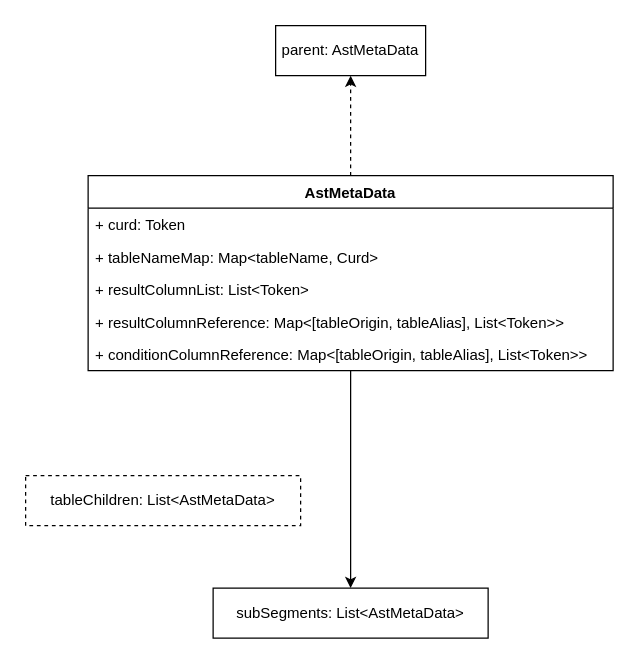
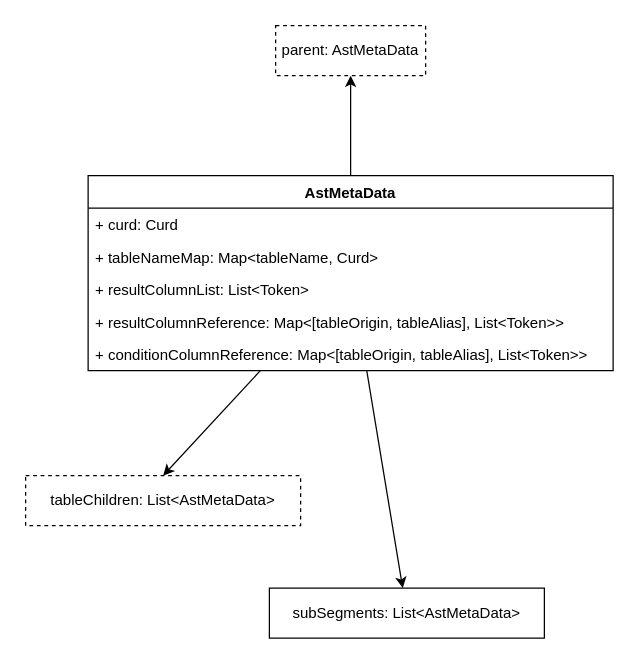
  <mxCell id="0" />
  <mxCell id="1" parent="0" />
- <mxCell id="2" style="edgeStyle=orthogonalEdgeStyle;rounded=0;orthogonalLoop=1;jettySize=auto;html=1;entryX=0.5;entryY=1;entryDx=0;entryDy=0;exitX=0.5;exitY=0;exitDx=0;exitDy=0;dashed=1;" parent="1" source="7" target="3" edge="1"><mxGeometry relative="1" as="geometry"><mxPoint x="280" y="140" as="sourcePoint" /></mxGeometry></mxCell>
- <mxCell id="3" value="&lt;font style=&quot;font-size: 12px&quot;&gt;parent: AstMetaData&lt;/font&gt;" style="rounded=0;whiteSpace=wrap;html=1;" parent="1" vertex="1"><mxGeometry x="220" y="20" width="120" height="40" as="geometry" /></mxCell>
+ <mxCell id="2" style="edgeStyle=orthogonalEdgeStyle;rounded=0;orthogonalLoop=1;jettySize=auto;html=1;entryX=0.5;entryY=1;entryDx=0;entryDy=0;exitX=0.5;exitY=0;exitDx=0;exitDy=0;" parent="1" source="7" target="3" edge="1"><mxGeometry relative="1" as="geometry"><mxPoint x="280" y="140" as="sourcePoint" /></mxGeometry></mxCell>
+ <mxCell id="3" value="&lt;font style=&quot;font-size: 12px&quot;&gt;parent: AstMetaData&lt;/font&gt;" style="rounded=0;whiteSpace=wrap;html=1;dashed=1;" parent="1" vertex="1"><mxGeometry x="220" y="20" width="120" height="40" as="geometry" /></mxCell>
  <mxCell id="4" value="tableChildren:&amp;nbsp;&lt;span&gt;List&amp;lt;AstMetaData&amp;gt;&lt;/span&gt;" style="rounded=0;whiteSpace=wrap;html=1;dashed=1;" parent="1" vertex="1"><mxGeometry x="20" y="380" width="220" height="40" as="geometry" /></mxCell>
+ <mxCell id="5" style="edgeStyle=none;rounded=0;orthogonalLoop=1;jettySize=auto;html=1;entryX=0.5;entryY=0;entryDx=0;entryDy=0;endArrow=classic;endFill=1;" parent="1" source="7" target="4" edge="1"><mxGeometry relative="1" as="geometry" /></mxCell>
  <mxCell id="6" style="edgeStyle=none;rounded=0;orthogonalLoop=1;jettySize=auto;html=1;fontSize=12;endArrow=classic;endFill=1;" parent="1" source="7" target="13" edge="1"><mxGeometry relative="1" as="geometry" /></mxCell>
  <mxCell id="7" value="AstMetaData" style="swimlane;fontStyle=1;align=center;verticalAlign=top;childLayout=stackLayout;horizontal=1;startSize=26;horizontalStack=0;resizeParent=1;resizeParentMax=0;resizeLast=0;collapsible=1;marginBottom=0;" parent="1" vertex="1"><mxGeometry x="70" y="140" width="420" height="156" as="geometry" /></mxCell>
- <mxCell id="8" value="+ curd: Token" style="text;strokeColor=none;fillColor=none;align=left;verticalAlign=top;spacingLeft=4;spacingRight=4;overflow=hidden;rotatable=0;points=[[0,0.5],[1,0.5]];portConstraint=eastwest;" parent="7" vertex="1"><mxGeometry y="26" width="420" height="26" as="geometry" /></mxCell>
+ <mxCell id="8" value="+ curd: Curd" style="text;strokeColor=none;fillColor=none;align=left;verticalAlign=top;spacingLeft=4;spacingRight=4;overflow=hidden;rotatable=0;points=[[0,0.5],[1,0.5]];portConstraint=eastwest;" parent="7" vertex="1"><mxGeometry y="26" width="420" height="26" as="geometry" /></mxCell>
  <mxCell id="9" value="+ tableNameMap: Map&lt;tableName, Curd&gt;" style="text;strokeColor=none;fillColor=none;align=left;verticalAlign=top;spacingLeft=4;spacingRight=4;overflow=hidden;rotatable=0;points=[[0,0.5],[1,0.5]];portConstraint=eastwest;" parent="7" vertex="1"><mxGeometry y="52" width="420" height="26" as="geometry" /></mxCell>
  <mxCell id="10" value="+ resultColumnList: List&lt;Token&gt;" style="text;strokeColor=none;fillColor=none;align=left;verticalAlign=top;spacingLeft=4;spacingRight=4;overflow=hidden;rotatable=0;points=[[0,0.5],[1,0.5]];portConstraint=eastwest;" parent="7" vertex="1"><mxGeometry y="78" width="420" height="26" as="geometry" /></mxCell>
  <mxCell id="11" value="+ resultColumnReference: Map&lt;[tableOrigin, tableAlias], List&lt;Token&gt;&gt;" style="text;strokeColor=none;fillColor=none;align=left;verticalAlign=top;spacingLeft=4;spacingRight=4;overflow=hidden;rotatable=0;points=[[0,0.5],[1,0.5]];portConstraint=eastwest;" parent="7" vertex="1"><mxGeometry y="104" width="420" height="26" as="geometry" /></mxCell>
  <mxCell id="12" value="+ conditionColumnReference: Map&lt;[tableOrigin, tableAlias], List&lt;Token&gt;&gt;" style="text;strokeColor=none;fillColor=none;align=left;verticalAlign=top;spacingLeft=4;spacingRight=4;overflow=hidden;rotatable=0;points=[[0,0.5],[1,0.5]];portConstraint=eastwest;" parent="7" vertex="1"><mxGeometry y="130" width="420" height="26" as="geometry" /></mxCell>
- <mxCell id="13" value="subSegments:&amp;nbsp;&lt;span&gt;List&amp;lt;AstMetaData&amp;gt;&lt;/span&gt;" style="rounded=0;whiteSpace=wrap;html=1;" parent="1" vertex="1"><mxGeometry x="170" y="470" width="220" height="40" as="geometry" /></mxCell>
+ <mxCell id="13" value="subSegments:&amp;nbsp;&lt;span&gt;List&amp;lt;AstMetaData&amp;gt;&lt;/span&gt;" style="rounded=0;whiteSpace=wrap;html=1;" parent="1" vertex="1"><mxGeometry x="215" y="470" width="220" height="40" as="geometry" /></mxCell>
